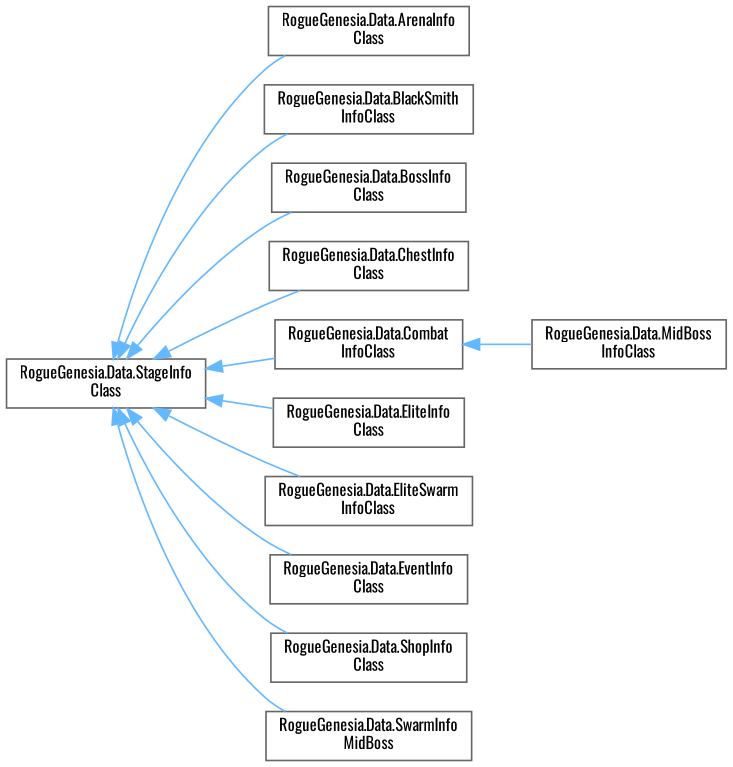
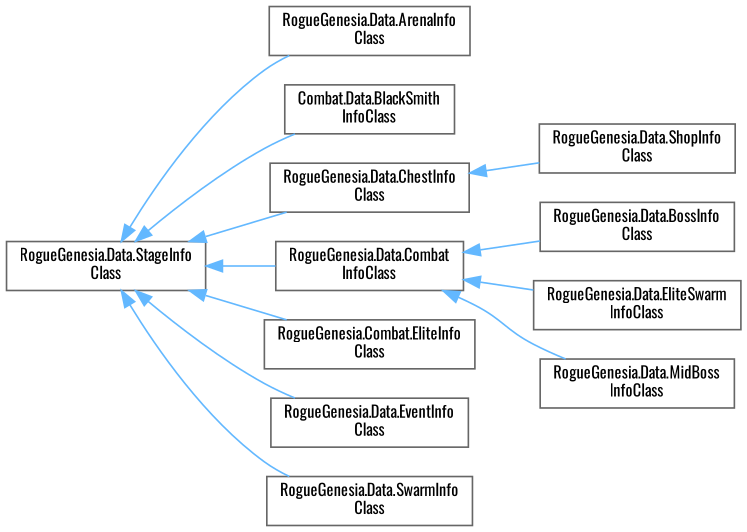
  digraph {
    fontname=Oswald
    rankdir=LR
    node [color=grey40 fillcolor=white fontname=Oswald fontsize=10 shape=box style=filled]
    edge [color=steelblue1 dir=back fontname=Oswald fontsize=10 labelfontname=Helvetica labelfontsize=10 style=solid]
    n1 [height=0.2 label="RogueGenesia.Data.StageInfo\lClass" width=0.4]
    n2 [height=0.2 label="RogueGenesia.Data.ArenaInfo\lClass" width=0.4]
-   n3 [height=0.2 label="RogueGenesia.Data.BlackSmith\lInfoClass" width=0.4]
+   n3 [height=0.2 label="Combat.Data.BlackSmith\lInfoClass" width=0.4]
    n4 [height=0.2 label="RogueGenesia.Data.BossInfo\lClass" width=0.4]
    n5 [height=0.2 label="RogueGenesia.Data.ChestInfo\lClass" width=0.4]
    n6 [height=0.2 label="RogueGenesia.Data.Combat\lInfoClass" width=0.4]
-   n7 [height=0.2 label="RogueGenesia.Data.EliteInfo\lClass" width=0.4]
+   n7 [height=0.2 label="RogueGenesia.Combat.EliteInfo\lClass" width=0.4]
    n8 [height=0.2 label="RogueGenesia.Data.EliteSwarm\lInfoClass" width=0.4]
    n9 [height=0.2 label="RogueGenesia.Data.EventInfo\lClass" width=0.4]
    n10 [height=0.2 label="RogueGenesia.Data.ShopInfo\lClass" width=0.4]
-   n11 [height=0.2 label="RogueGenesia.Data.SwarmInfo\lMidBoss" width=0.4]
+   n11 [height=0.2 label="RogueGenesia.Data.SwarmInfo\lClass" width=0.4]
    n12 [height=0.2 label="RogueGenesia.Data.MidBoss\lInfoClass" width=0.4]
    n1 -> n2
    n1 -> n3
-   n1 -> n4
+   n6 -> n4
    n1 -> n5
    n1 -> n6
    n1 -> n7
-   n1 -> n8
+   n6 -> n8
    n1 -> n9
-   n1 -> n10
+   n5 -> n10
    n1 -> n11
    n6 -> n12
  }
